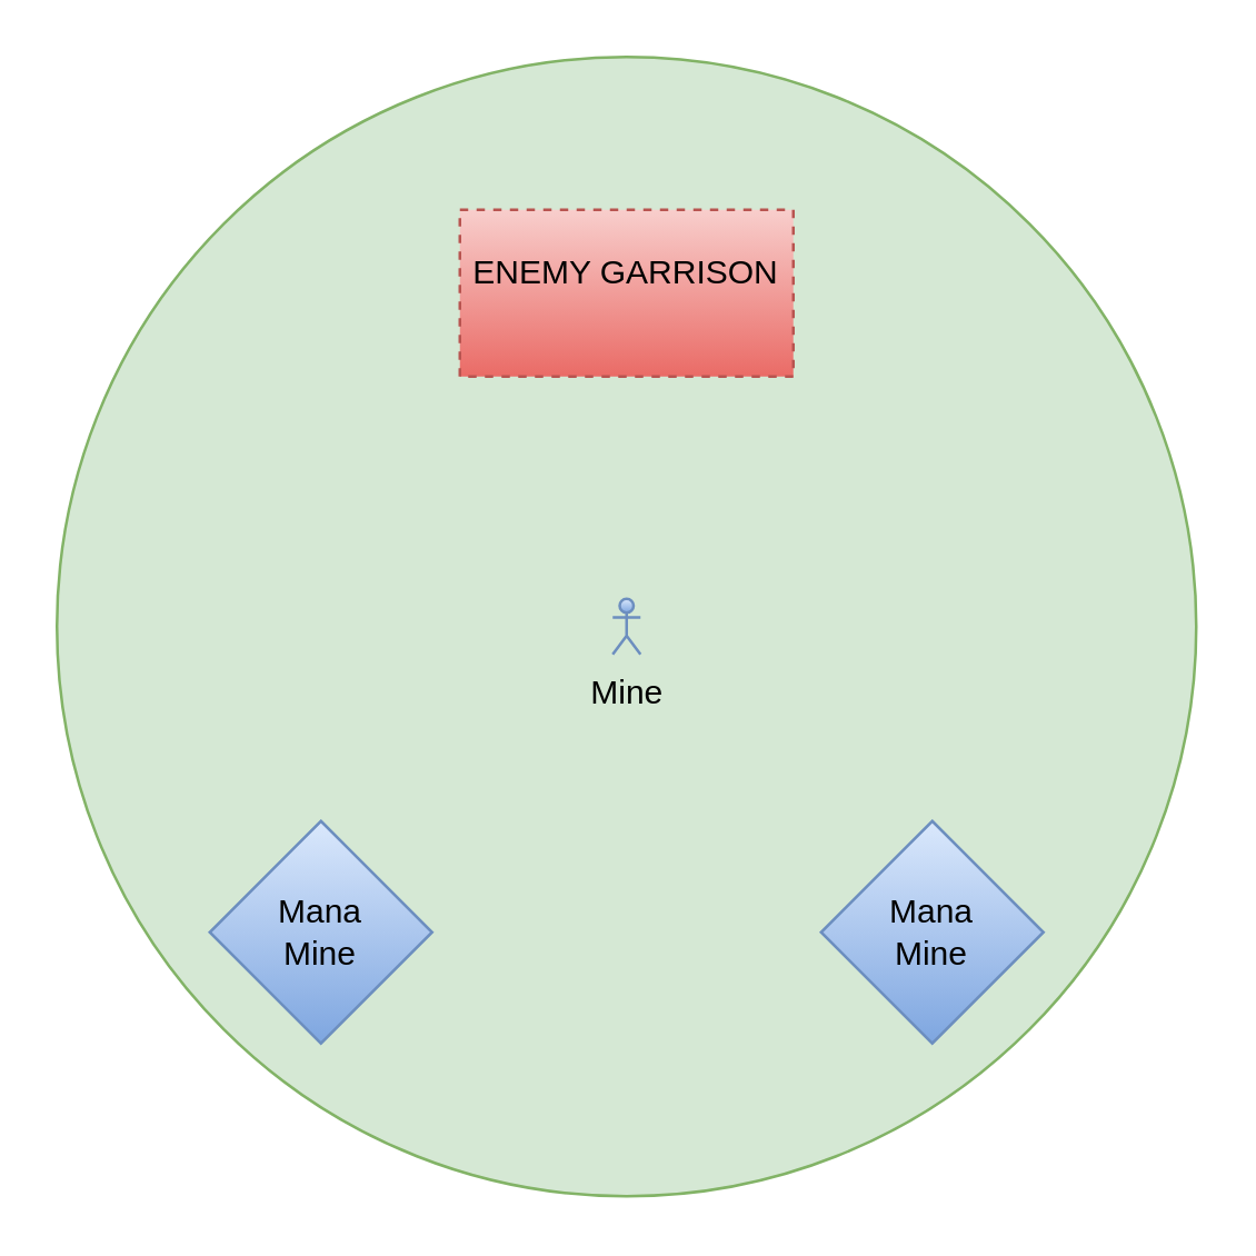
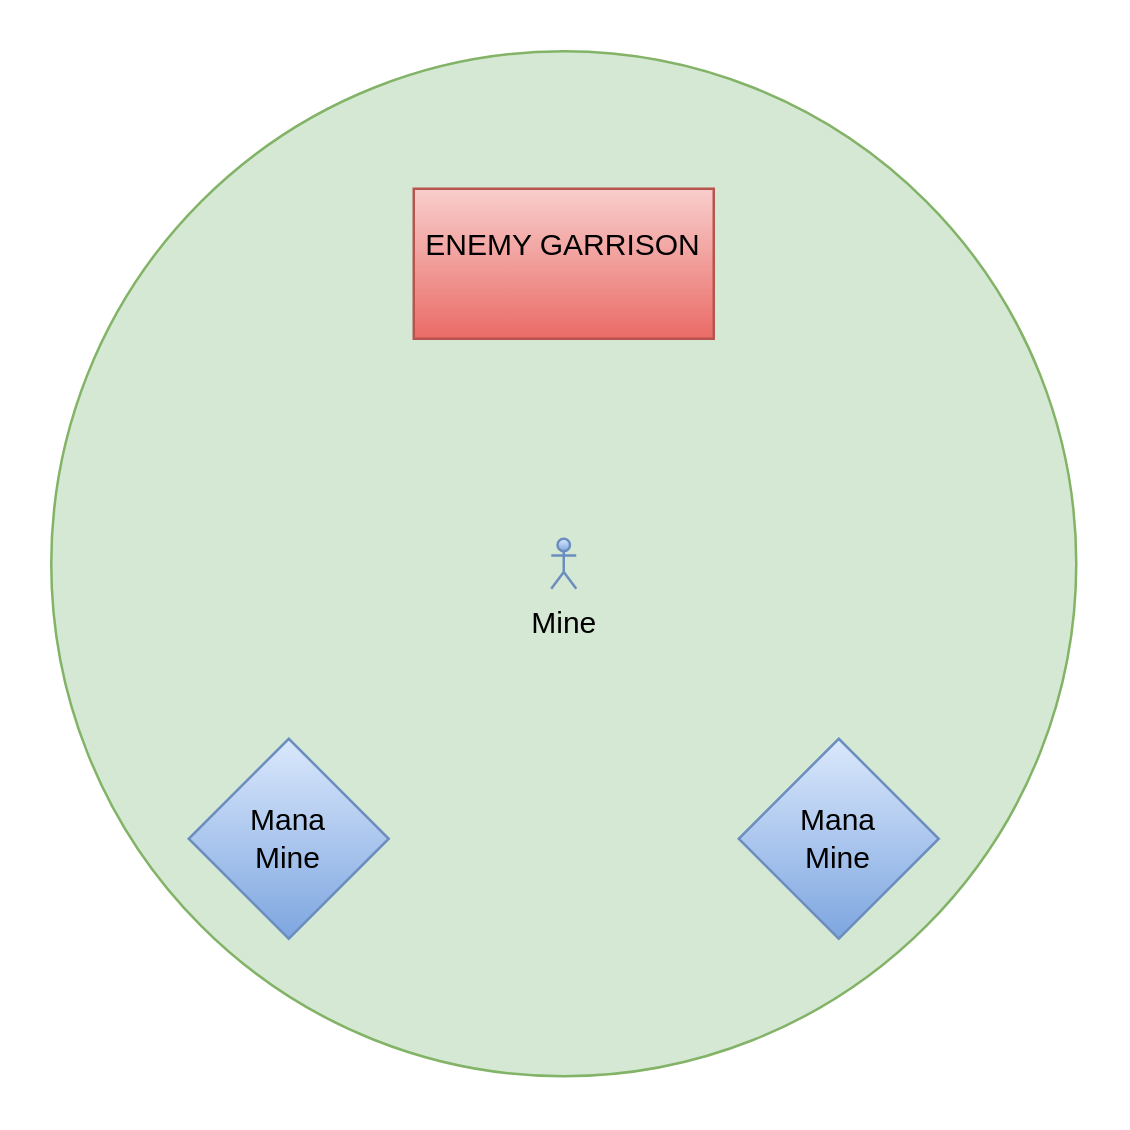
  <mxCell id="0" />
  <mxCell id="1" parent="0" />
  <mxCell id="2" value="" style="ellipse;whiteSpace=wrap;html=1;fillColor=#d5e8d4;strokeColor=#82b366;" vertex="1" parent="1"><mxGeometry x="20" y="20" width="410" height="410" as="geometry" /></mxCell>
  <mxCell id="3" value="&lt;div&gt;Mine&lt;/div&gt;" style="shape=umlActor;verticalLabelPosition=bottom;verticalAlign=top;html=1;fillColor=#dae8fc;strokeColor=#6c8ebf;gradientColor=#7ea6e0;" vertex="1" parent="1"><mxGeometry x="220" y="215" width="10" height="20" as="geometry" /></mxCell>
- <mxCell id="4" value="&lt;div&gt;ENEMY GARRISON&lt;/div&gt;&lt;div&gt;&lt;br&gt;&lt;/div&gt;" style="rounded=0;whiteSpace=wrap;html=1;fillColor=#f8cecc;strokeColor=#b85450;gradientColor=#ea6b66;dashed=1;" vertex="1" parent="1"><mxGeometry x="165" y="75" width="120" height="60" as="geometry" /></mxCell>
+ <mxCell id="4" value="&lt;div&gt;ENEMY GARRISON&lt;/div&gt;&lt;div&gt;&lt;br&gt;&lt;/div&gt;" style="rounded=0;whiteSpace=wrap;html=1;fillColor=#f8cecc;strokeColor=#b85450;gradientColor=#ea6b66;" vertex="1" parent="1"><mxGeometry x="165" y="75" width="120" height="60" as="geometry" /></mxCell>
  <mxCell id="5" value="&lt;div&gt;Mana&lt;/div&gt;&lt;div&gt;Mine&lt;/div&gt;" style="rhombus;whiteSpace=wrap;html=1;fillColor=#dae8fc;gradientColor=#7ea6e0;strokeColor=#6c8ebf;" vertex="1" parent="1"><mxGeometry x="75" y="295" width="80" height="80" as="geometry" /></mxCell>
  <mxCell id="6" value="&lt;div&gt;Mana&lt;/div&gt;&lt;div&gt;Mine&lt;/div&gt;" style="rhombus;whiteSpace=wrap;html=1;fillColor=#dae8fc;gradientColor=#7ea6e0;strokeColor=#6c8ebf;" vertex="1" parent="1"><mxGeometry x="295" y="295" width="80" height="80" as="geometry" /></mxCell>
